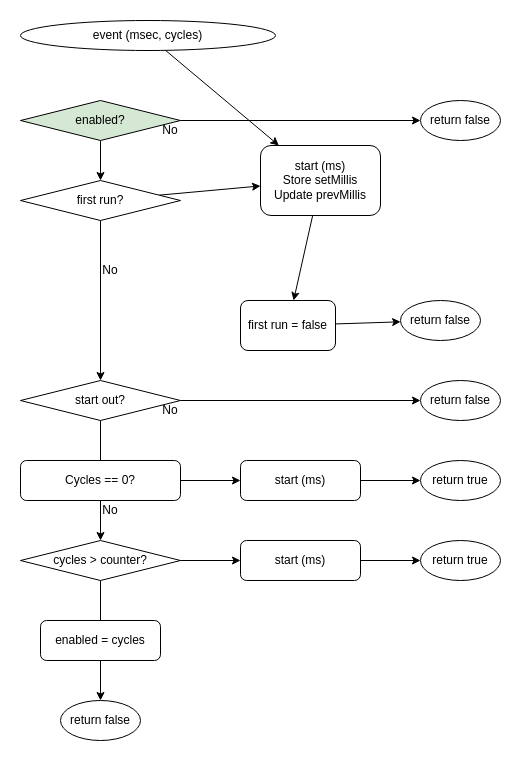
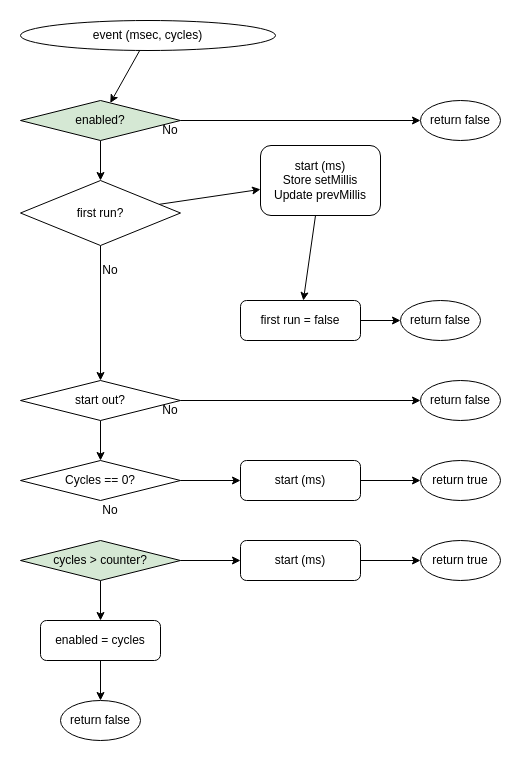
  <mxCell id="0" />
  <mxCell id="1" parent="0" />
- <mxCell id="2" value="" style="edgeStyle=none;html=1;" edge="1" parent="1" source="3" target="25"><mxGeometry relative="1" as="geometry" /></mxCell>
+ <mxCell id="2" value="" style="edgeStyle=none;html=1;" edge="1" parent="1" source="3" target="6"><mxGeometry relative="1" as="geometry" /></mxCell>
  <mxCell id="3" value="event (msec, cycles)" style="ellipse;whiteSpace=wrap;html=1;" vertex="1" parent="1"><mxGeometry x="20" y="20" width="255" height="30" as="geometry" /></mxCell>
  <mxCell id="4" value="" style="edgeStyle=none;html=1;" edge="1" parent="1" source="6" target="9"><mxGeometry relative="1" as="geometry" /></mxCell>
  <mxCell id="5" value="" style="edgeStyle=none;html=1;" edge="1" parent="1" source="6" target="23"><mxGeometry relative="1" as="geometry" /></mxCell>
  <mxCell id="6" value="enabled?" style="rhombus;whiteSpace=wrap;html=1;fillColor=#d5e8d4;" vertex="1" parent="1"><mxGeometry x="20" y="100" width="160" height="40" as="geometry" /></mxCell>
  <mxCell id="7" value="" style="edgeStyle=none;html=1;" edge="1" parent="1" source="9" target="12"><mxGeometry relative="1" as="geometry" /></mxCell>
  <mxCell id="8" value="" style="edgeStyle=none;html=1;" edge="1" parent="1" source="9" target="25"><mxGeometry relative="1" as="geometry" /></mxCell>
- <mxCell id="9" value="first run?" style="rhombus;whiteSpace=wrap;html=1;" vertex="1" parent="1"><mxGeometry x="20" y="180" width="160" height="40" as="geometry" /></mxCell>
- <mxCell id="10" value="" style="edgeStyle=none;html=1;endArrow=none;" edge="1" parent="1" source="12" target="15"><mxGeometry relative="1" as="geometry" /></mxCell>
+ <mxCell id="9" value="first run?" style="rhombus;whiteSpace=wrap;html=1;" vertex="1" parent="1"><mxGeometry x="20" y="180" width="160" height="65" as="geometry" /></mxCell>
+ <mxCell id="10" value="" style="edgeStyle=none;html=1;" edge="1" parent="1" source="12" target="15"><mxGeometry relative="1" as="geometry" /></mxCell>
  <mxCell id="11" value="" style="edgeStyle=none;html=1;" edge="1" parent="1" source="12" target="28"><mxGeometry relative="1" as="geometry" /></mxCell>
  <mxCell id="12" value="start out?" style="rhombus;whiteSpace=wrap;html=1;" vertex="1" parent="1"><mxGeometry x="20" y="380" width="160" height="40" as="geometry" /></mxCell>
- <mxCell id="13" value="" style="edgeStyle=none;html=1;" edge="1" parent="1" source="15" target="18"><mxGeometry relative="1" as="geometry" /></mxCell>
  <mxCell id="14" value="" style="edgeStyle=none;html=1;" edge="1" parent="1" source="15" target="30"><mxGeometry relative="1" as="geometry" /></mxCell>
- <mxCell id="15" value="Cycles == 0?" style="whiteSpace=wrap;html=1;rounded=1;" vertex="1" parent="1"><mxGeometry x="20" y="460" width="160" height="40" as="geometry" /></mxCell>
+ <mxCell id="15" value="Cycles == 0?" style="rhombus;whiteSpace=wrap;html=1;" vertex="1" parent="1"><mxGeometry x="20" y="460" width="160" height="40" as="geometry" /></mxCell>
  <mxCell id="16" value="" style="edgeStyle=none;html=1;" edge="1" parent="1" source="18" target="33"><mxGeometry relative="1" as="geometry" /></mxCell>
- <mxCell id="17" value="" style="edgeStyle=none;html=1;endArrow=none;" edge="1" parent="1" source="18" target="36"><mxGeometry relative="1" as="geometry" /></mxCell>
- <mxCell id="18" value="cycles &amp;gt; counter?" style="rhombus;whiteSpace=wrap;html=1;" vertex="1" parent="1"><mxGeometry x="20" y="540" width="160" height="40" as="geometry" /></mxCell>
+ <mxCell id="17" value="" style="edgeStyle=none;html=1;" edge="1" parent="1" source="18" target="36"><mxGeometry relative="1" as="geometry" /></mxCell>
+ <mxCell id="18" value="cycles &amp;gt; counter?" style="rhombus;whiteSpace=wrap;html=1;fillColor=#d5e8d4;" vertex="1" parent="1"><mxGeometry x="20" y="540" width="160" height="40" as="geometry" /></mxCell>
  <mxCell id="19" value="No" style="text;html=1;strokeColor=none;fillColor=none;align=center;verticalAlign=middle;whiteSpace=wrap;rounded=0;" vertex="1" parent="1"><mxGeometry x="150" y="120" width="40" height="20" as="geometry" /></mxCell>
  <mxCell id="20" value="No" style="text;html=1;strokeColor=none;fillColor=none;align=center;verticalAlign=middle;whiteSpace=wrap;rounded=0;" vertex="1" parent="1"><mxGeometry x="90" y="260" width="40" height="20" as="geometry" /></mxCell>
  <mxCell id="21" value="No" style="text;html=1;strokeColor=none;fillColor=none;align=center;verticalAlign=middle;whiteSpace=wrap;rounded=0;" vertex="1" parent="1"><mxGeometry x="150" y="400" width="40" height="20" as="geometry" /></mxCell>
  <mxCell id="22" value="No" style="text;html=1;strokeColor=none;fillColor=none;align=center;verticalAlign=middle;whiteSpace=wrap;rounded=0;" vertex="1" parent="1"><mxGeometry x="90" y="500" width="40" height="20" as="geometry" /></mxCell>
  <mxCell id="23" value="return false" style="ellipse;whiteSpace=wrap;html=1;" vertex="1" parent="1"><mxGeometry x="420" y="100" width="80" height="40" as="geometry" /></mxCell>
  <mxCell id="24" value="" style="edgeStyle=none;html=1;" edge="1" parent="1" source="25" target="27"><mxGeometry relative="1" as="geometry" /></mxCell>
  <mxCell id="25" value="start (ms)&lt;br&gt;Store setMillis&lt;br&gt;Update prevMillis" style="rounded=1;whiteSpace=wrap;html=1;" vertex="1" parent="1"><mxGeometry x="260" y="145" width="120" height="70" as="geometry" /></mxCell>
  <mxCell id="26" value="" style="edgeStyle=none;html=1;" edge="1" parent="1" source="27" target="38"><mxGeometry relative="1" as="geometry" /></mxCell>
- <mxCell id="27" value="first run = false" style="rounded=1;whiteSpace=wrap;html=1;" vertex="1" parent="1"><mxGeometry x="240" y="300" width="95" height="50" as="geometry" /></mxCell>
+ <mxCell id="27" value="first run = false" style="rounded=1;whiteSpace=wrap;html=1;" vertex="1" parent="1"><mxGeometry x="240" y="300" width="120" height="40" as="geometry" /></mxCell>
  <mxCell id="28" value="return false" style="ellipse;whiteSpace=wrap;html=1;" vertex="1" parent="1"><mxGeometry x="420" y="380" width="80" height="40" as="geometry" /></mxCell>
  <mxCell id="29" value="" style="edgeStyle=none;html=1;" edge="1" parent="1" source="30" target="31"><mxGeometry relative="1" as="geometry" /></mxCell>
  <mxCell id="30" value="start (ms)" style="rounded=1;whiteSpace=wrap;html=1;" vertex="1" parent="1"><mxGeometry x="240" y="460" width="120" height="40" as="geometry" /></mxCell>
  <mxCell id="31" value="return true" style="ellipse;whiteSpace=wrap;html=1;" vertex="1" parent="1"><mxGeometry x="420" y="460" width="80" height="40" as="geometry" /></mxCell>
  <mxCell id="32" value="" style="edgeStyle=none;html=1;" edge="1" source="33" target="34" parent="1"><mxGeometry relative="1" as="geometry" /></mxCell>
  <mxCell id="33" value="start (ms)" style="rounded=1;whiteSpace=wrap;html=1;" vertex="1" parent="1"><mxGeometry x="240" y="540" width="120" height="40" as="geometry" /></mxCell>
  <mxCell id="34" value="return true" style="ellipse;whiteSpace=wrap;html=1;" vertex="1" parent="1"><mxGeometry x="420" y="540" width="80" height="40" as="geometry" /></mxCell>
  <mxCell id="35" value="" style="edgeStyle=none;html=1;" edge="1" parent="1" source="36" target="37"><mxGeometry relative="1" as="geometry" /></mxCell>
  <mxCell id="36" value="enabled = cycles" style="rounded=1;whiteSpace=wrap;html=1;" vertex="1" parent="1"><mxGeometry x="40" y="620" width="120" height="40" as="geometry" /></mxCell>
  <mxCell id="37" value="return false" style="ellipse;whiteSpace=wrap;html=1;" vertex="1" parent="1"><mxGeometry x="60" y="700" width="80" height="40" as="geometry" /></mxCell>
  <mxCell id="38" value="return false" style="ellipse;whiteSpace=wrap;html=1;" vertex="1" parent="1"><mxGeometry x="400" y="300" width="80" height="40" as="geometry" /></mxCell>
